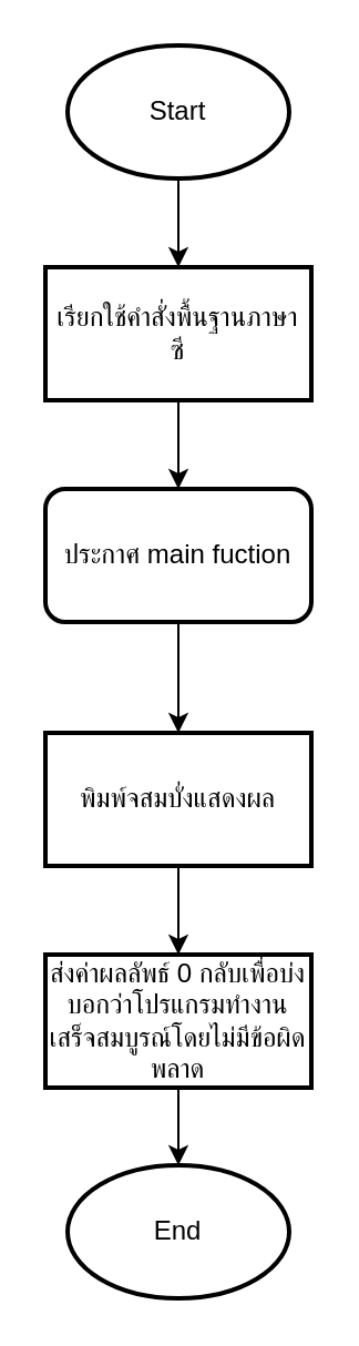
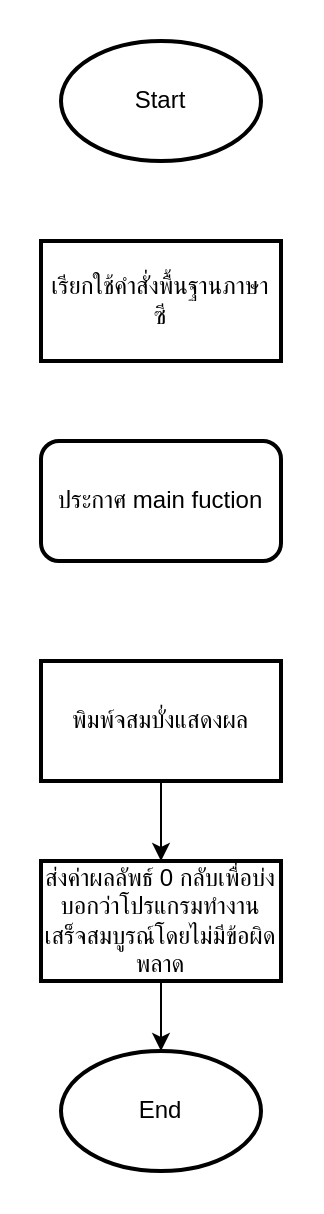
  <mxCell id="0" />
  <mxCell id="1" parent="0" />
- <mxCell id="2" value="" style="edgeStyle=orthogonalEdgeStyle;rounded=0;orthogonalLoop=1;jettySize=auto;html=1;" edge="1" parent="1" source="3" target="5"><mxGeometry relative="1" as="geometry" /></mxCell>
  <mxCell id="3" value="Start" style="strokeWidth=2;html=1;shape=mxgraph.flowchart.start_1;whiteSpace=wrap;" vertex="1" parent="1"><mxGeometry x="30" y="20" width="100" height="60" as="geometry" /></mxCell>
- <mxCell id="4" value="" style="edgeStyle=orthogonalEdgeStyle;rounded=0;orthogonalLoop=1;jettySize=auto;html=1;" edge="1" parent="1" source="5" target="7"><mxGeometry relative="1" as="geometry" /></mxCell>
  <mxCell id="5" value="เรียกใช้คำสั่งพื้นฐานภาษา ซี" style="whiteSpace=wrap;html=1;strokeWidth=2;" vertex="1" parent="1"><mxGeometry x="20" y="120" width="120" height="60" as="geometry" /></mxCell>
- <mxCell id="6" value="" style="edgeStyle=orthogonalEdgeStyle;rounded=0;orthogonalLoop=1;jettySize=auto;html=1;" edge="1" parent="1" source="7" target="9"><mxGeometry relative="1" as="geometry" /></mxCell>
  <mxCell id="7" value="ประกาศ main fuction" style="whiteSpace=wrap;html=1;strokeWidth=2;rounded=1;" vertex="1" parent="1"><mxGeometry x="20" y="220" width="120" height="60" as="geometry" /></mxCell>
  <mxCell id="8" value="" style="edgeStyle=orthogonalEdgeStyle;rounded=0;orthogonalLoop=1;jettySize=auto;html=1;" edge="1" parent="1" source="9" target="11"><mxGeometry relative="1" as="geometry" /></mxCell>
  <mxCell id="9" value="พิมพ์จสมบั่งแสดงผล" style="whiteSpace=wrap;html=1;strokeWidth=2;" vertex="1" parent="1"><mxGeometry x="20" y="330" width="120" height="60" as="geometry" /></mxCell>
  <mxCell id="10" value="" style="edgeStyle=orthogonalEdgeStyle;rounded=0;orthogonalLoop=1;jettySize=auto;html=1;" edge="1" parent="1" source="11" target="12"><mxGeometry relative="1" as="geometry" /></mxCell>
  <mxCell id="11" value="ส่งค่าผลลัพธ์ 0 กลับเพื่อบ่งบอกว่าโปรแกรมทำงานเสร็จสมบูรณ์โดยไม่มีข้อผิดพลาด" style="whiteSpace=wrap;html=1;strokeWidth=2;" vertex="1" parent="1"><mxGeometry x="20" y="430" width="120" height="60" as="geometry" /></mxCell>
  <mxCell id="12" value="End" style="strokeWidth=2;html=1;shape=mxgraph.flowchart.start_1;whiteSpace=wrap;" vertex="1" parent="1"><mxGeometry x="30" y="525" width="100" height="60" as="geometry" /></mxCell>
